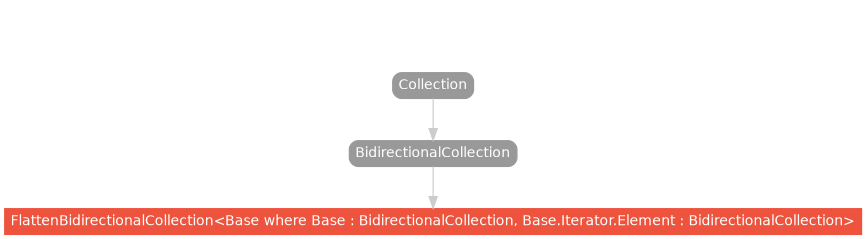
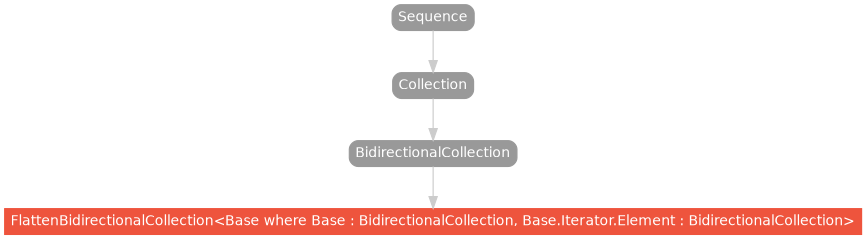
  strict digraph {
    node [color="#999999" fillcolor="#999999" fontcolor=white fontname=Helvetica fontsize=12 margin="0.07,0.05" shape=box style="filled,rounded"]
    edge [color="#cccccc"]
    "FlattenBidirectionalCollection<Base where Base : BidirectionalCollection, Base.Iterator.Element : BidirectionalCollection>" [color="#ee543d" fillcolor="#ee543d" height=0.3 style=filled]
    BidirectionalCollection [height=0.3]
    Collection [height=0.3]
+   Sequence [height=0.3]
    subgraph sub_1 {
      rank=max
      "FlattenBidirectionalCollection<Base where Base : BidirectionalCollection, Base.Iterator.Element : BidirectionalCollection>"
    }
    BidirectionalCollection -> "FlattenBidirectionalCollection<Base where Base : BidirectionalCollection, Base.Iterator.Element : BidirectionalCollection>"
    Collection -> BidirectionalCollection
+   Sequence -> Collection
  }
